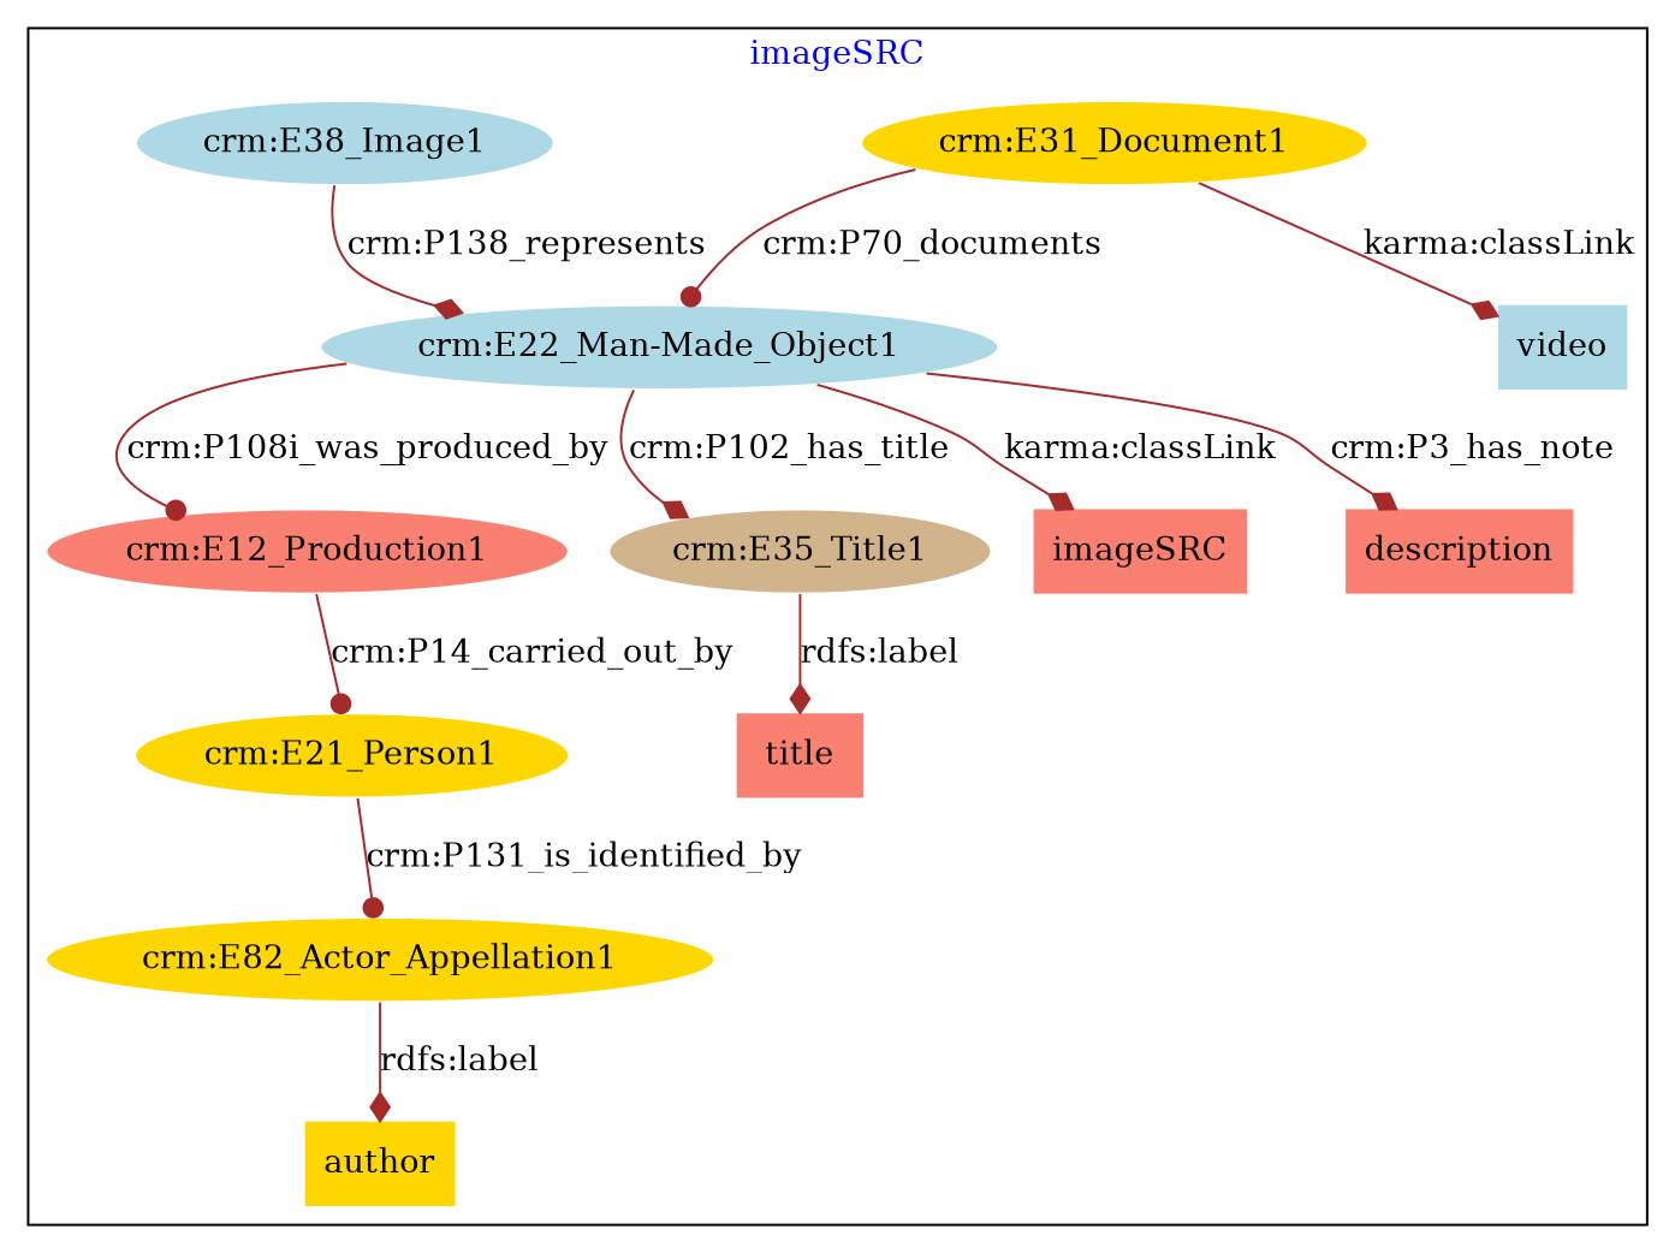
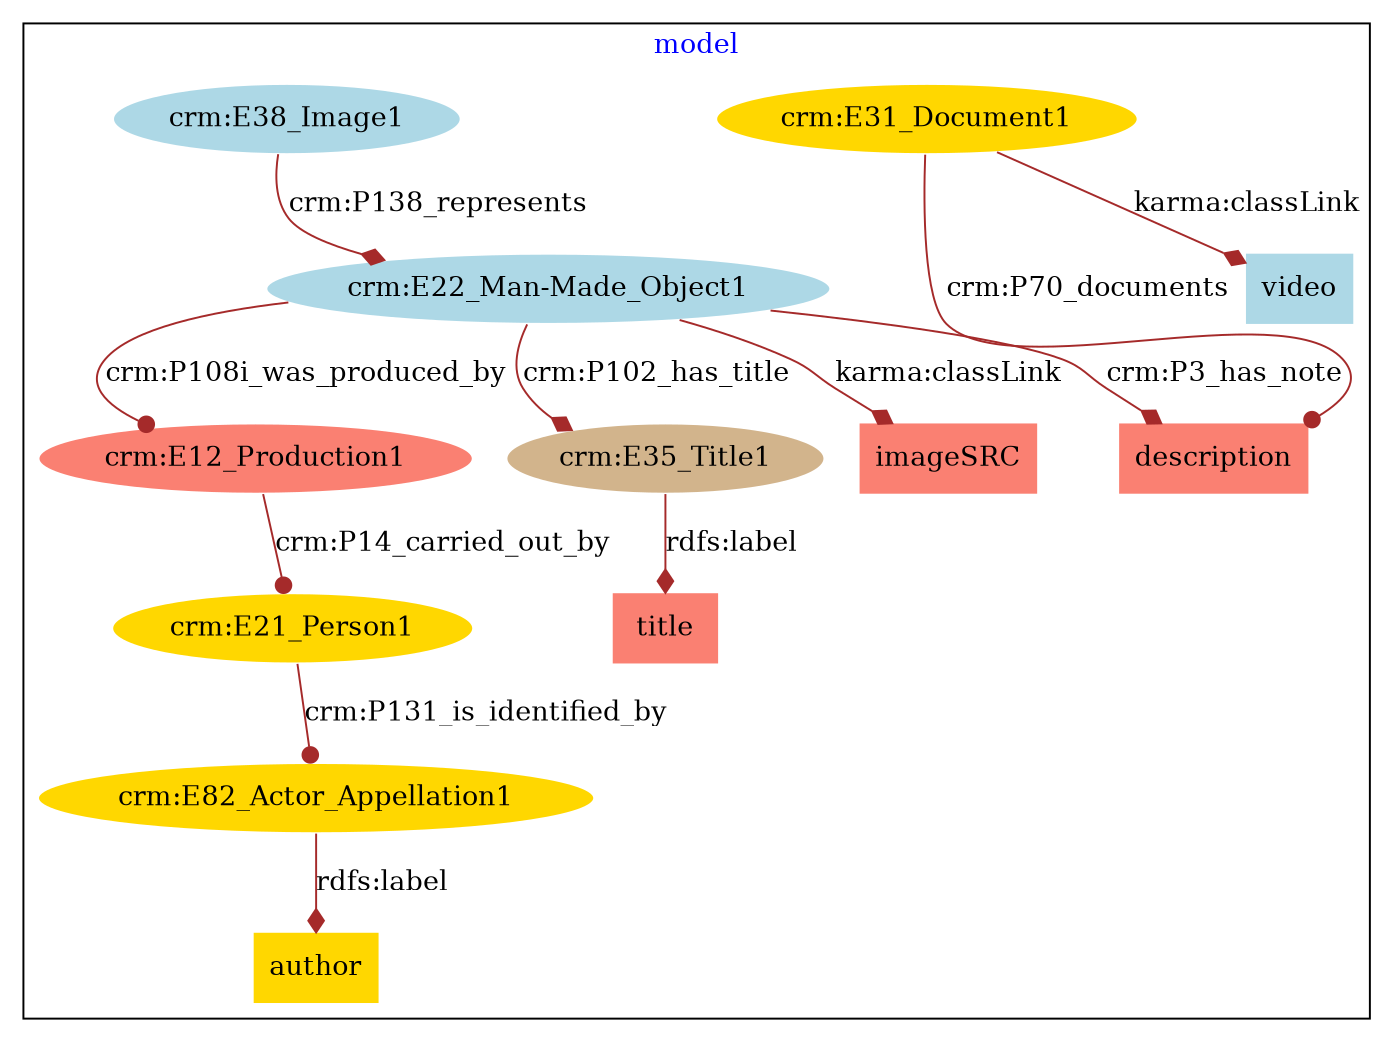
  digraph {
    fontcolor=blue
    remincross=true
    node [color=white fillcolor=gold style=filled]
    edge [arrowhead=diamond color=brown fontcolor=black]
    n1 [label="crm:E31_Document1"]
    n2 [fillcolor=lightblue label=video shape=plaintext color=""]
    n3 [fillcolor=tan label="crm:E35_Title1"]
    n4 [fillcolor=salmon label=title shape=plaintext color=""]
    n5 [label="crm:E82_Actor_Appellation1"]
    n6 [label=author shape=plaintext color=""]
    n7 [fillcolor=lightblue label="crm:E38_Image1"]
    n8 [fillcolor=salmon label=imageSRC shape=plaintext color=""]
    n9 [fillcolor=lightblue label="crm:E22_Man-Made_Object1"]
    n10 [fillcolor=salmon label=description shape=plaintext color=""]
    n11 [fillcolor=salmon label="crm:E12_Production1"]
    n12 [label="crm:E21_Person1"]
    subgraph cluster_1 {
-     label=imageSRC
+     label=model
      n1
      n2
      n3
      n4
      n5
      n6
      n7
      n8
      n9
      n10
      n11
      n12
    }
    n1 -> n2 [label="karma:classLink"]
-   n1 -> n9 [arrowhead=dot label="crm:P70_documents"]
+   n1 -> n10 [arrowhead=dot label="crm:P70_documents"]
    n3 -> n4 [label="rdfs:label"]
    n5 -> n6 [label="rdfs:label"]
    n7 -> n9 [label="crm:P138_represents"]
    n9 -> n3 [label="crm:P102_has_title"]
    n9 -> n8 [label="karma:classLink"]
    n9 -> n10 [label="crm:P3_has_note"]
    n9 -> n11 [arrowhead=dot label="crm:P108i_was_produced_by"]
    n11 -> n12 [arrowhead=dot label="crm:P14_carried_out_by"]
    n12 -> n5 [arrowhead=dot label="crm:P131_is_identified_by"]
  }
